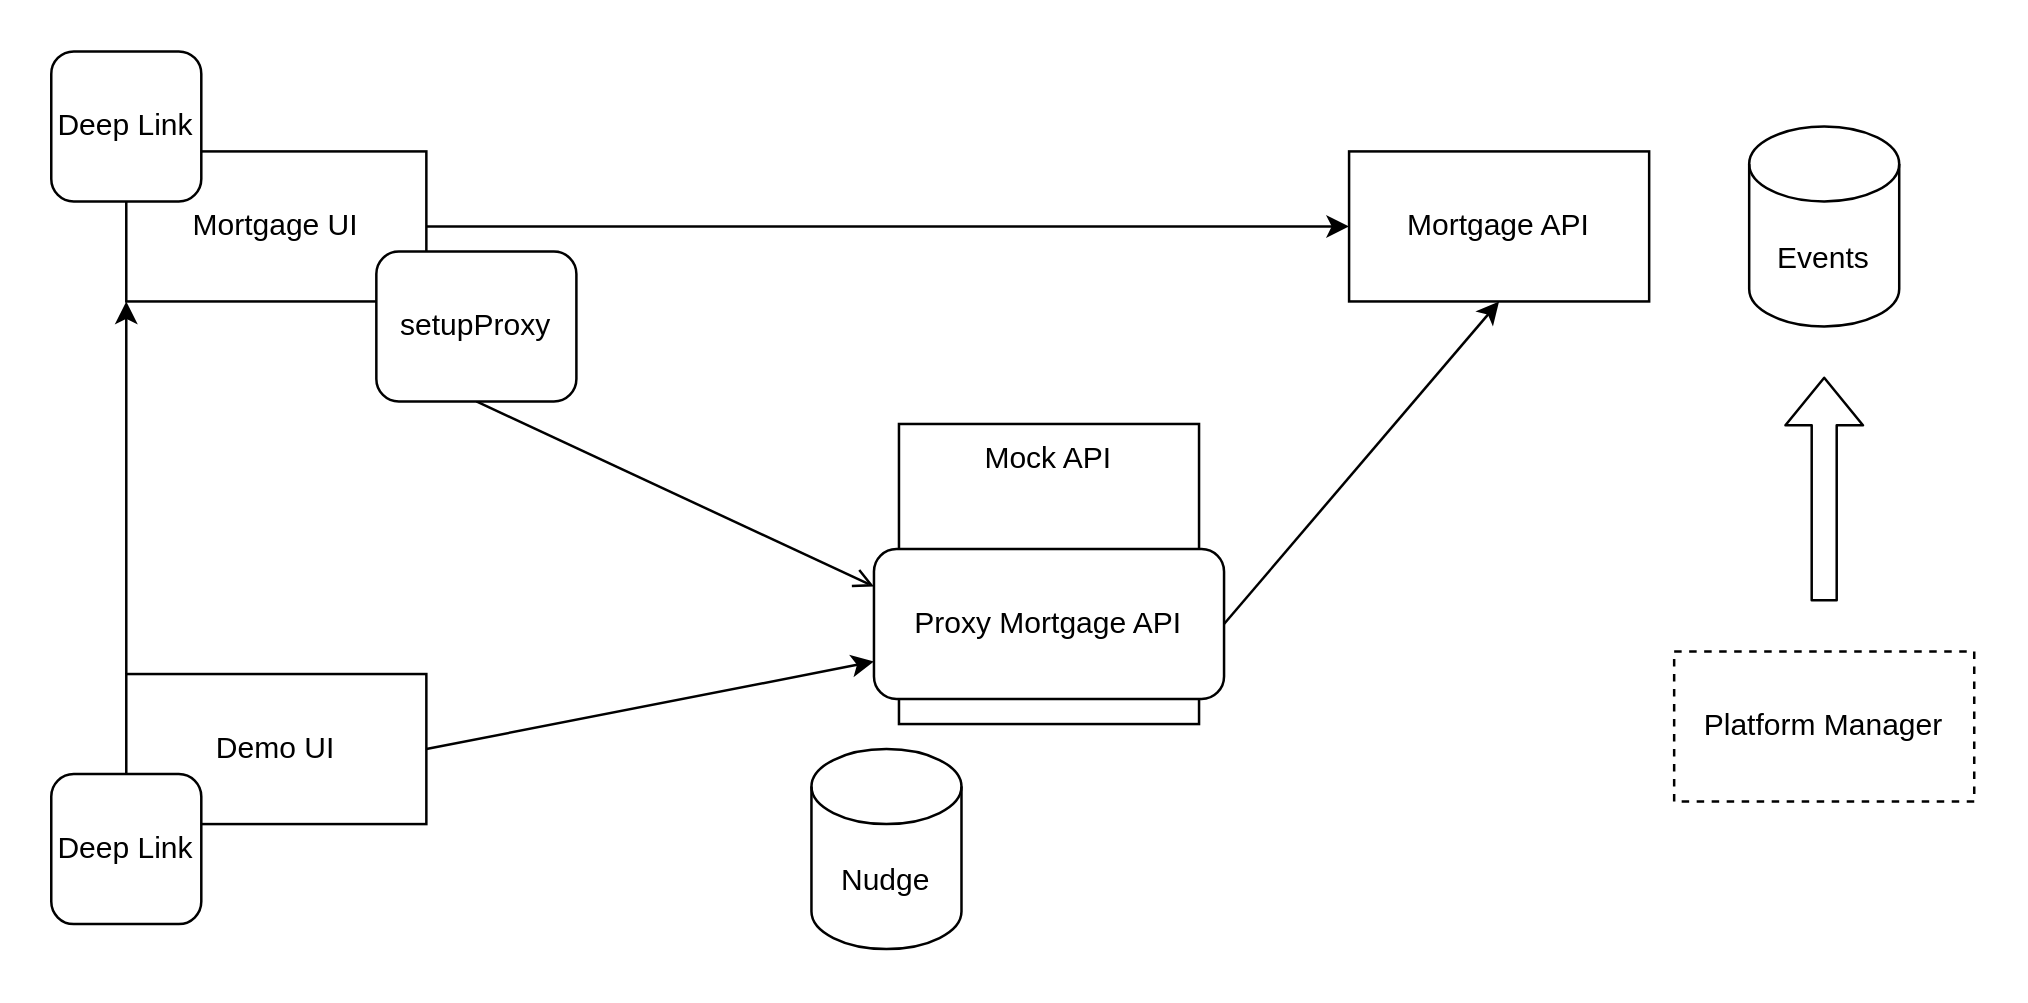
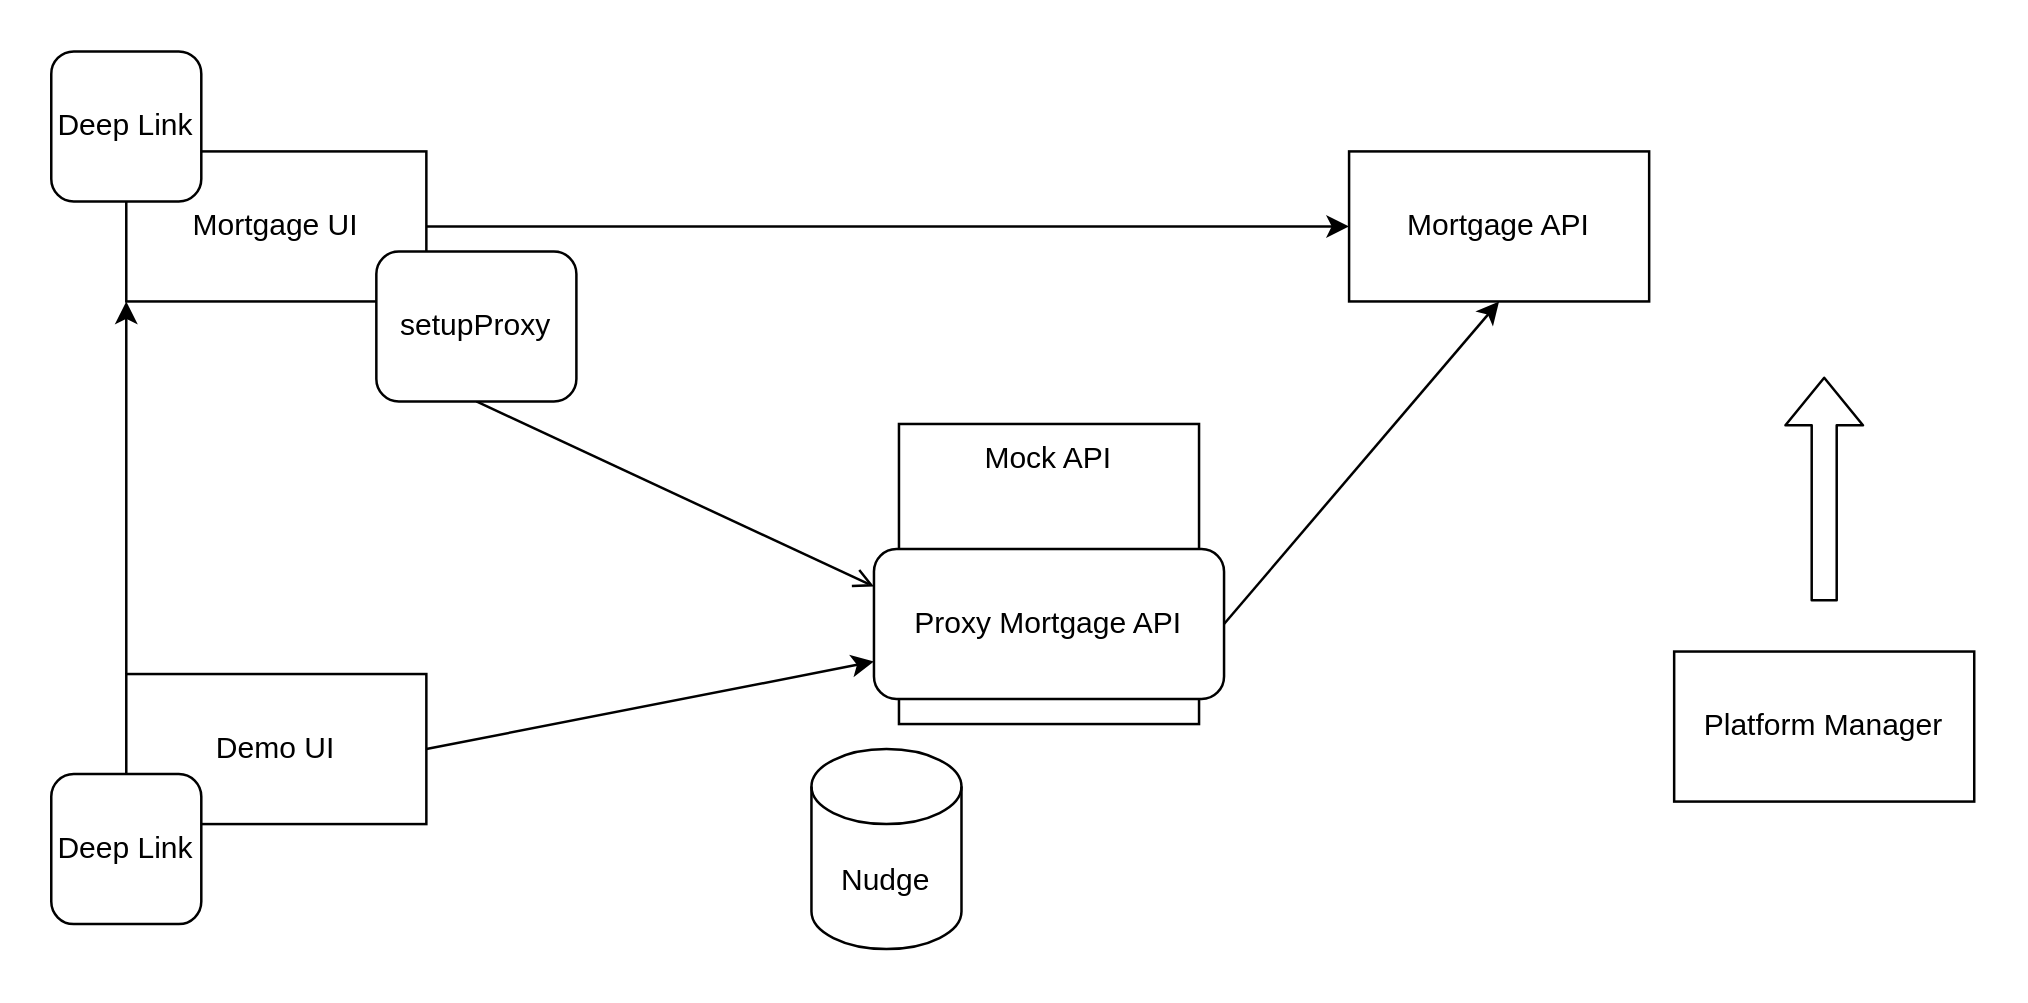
  <mxCell id="0" />
  <mxCell id="1" parent="0" />
  <mxCell id="2" value="Mortgage API" style="rounded=0;whiteSpace=wrap;html=1;" parent="1" vertex="1"><mxGeometry x="539" y="60" width="120" height="60" as="geometry" /></mxCell>
- <mxCell id="3" value="Events" style="shape=cylinder3;whiteSpace=wrap;html=1;boundedLbl=1;backgroundOutline=1;size=15;" parent="1" vertex="1"><mxGeometry x="699" y="50" width="60" height="80" as="geometry" /></mxCell>
  <mxCell id="4" value="Mortgage UI" style="rounded=0;whiteSpace=wrap;html=1;" parent="1" vertex="1"><mxGeometry x="50" y="60" width="120" height="60" as="geometry" /></mxCell>
  <mxCell id="5" value="Demo UI" style="rounded=0;whiteSpace=wrap;html=1;" parent="1" vertex="1"><mxGeometry x="50" y="269" width="120" height="60" as="geometry" /></mxCell>
  <mxCell id="6" value="Mock API" style="rounded=0;whiteSpace=wrap;html=1;verticalAlign=top;" parent="1" vertex="1"><mxGeometry x="359" y="169" width="120" height="120" as="geometry" /></mxCell>
  <mxCell id="7" value="" style="endArrow=classic;html=1;exitX=1;exitY=0.5;exitDx=0;exitDy=0;entryX=0;entryY=0.75;entryDx=0;entryDy=0;" parent="1" source="5" target="15" edge="1"><mxGeometry width="50" height="50" relative="1" as="geometry"><mxPoint x="630" y="79" as="sourcePoint" /><mxPoint x="480" y="329" as="targetPoint" /></mxGeometry></mxCell>
  <mxCell id="8" value="Nudge" style="shape=cylinder3;whiteSpace=wrap;html=1;boundedLbl=1;backgroundOutline=1;size=15;" parent="1" vertex="1"><mxGeometry x="324" y="299" width="60" height="80" as="geometry" /></mxCell>
  <mxCell id="9" value="" style="endArrow=classic;html=1;exitX=1;exitY=0.5;exitDx=0;exitDy=0;entryX=0.5;entryY=1;entryDx=0;entryDy=0;" parent="1" source="15" target="2" edge="1"><mxGeometry width="50" height="50" relative="1" as="geometry"><mxPoint x="579" y="570" as="sourcePoint" /><mxPoint x="758" y="90" as="targetPoint" /></mxGeometry></mxCell>
  <mxCell id="10" value="" style="endArrow=open;html=1;exitX=0.5;exitY=1;exitDx=0;exitDy=0;entryX=0;entryY=0.25;entryDx=0;entryDy=0;" parent="1" source="16" target="15" edge="1"><mxGeometry width="50" height="50" relative="1" as="geometry"><mxPoint x="630" y="390" as="sourcePoint" /><mxPoint x="410" y="545" as="targetPoint" /></mxGeometry></mxCell>
  <mxCell id="11" value="" style="endArrow=classic;html=1;entryX=0;entryY=0.5;entryDx=0;entryDy=0;exitX=1;exitY=0.5;exitDx=0;exitDy=0;" parent="1" source="4" target="2" edge="1"><mxGeometry width="50" height="50" relative="1" as="geometry"><mxPoint x="170" y="120" as="sourcePoint" /><mxPoint x="680" y="340" as="targetPoint" /></mxGeometry></mxCell>
  <mxCell id="12" value="" style="endArrow=classic;html=1;exitX=0;exitY=0;exitDx=0;exitDy=0;entryX=0;entryY=1;entryDx=0;entryDy=0;" parent="1" source="5" target="4" edge="1"><mxGeometry width="50" height="50" relative="1" as="geometry"><mxPoint x="630" y="380" as="sourcePoint" /><mxPoint x="680" y="330" as="targetPoint" /></mxGeometry></mxCell>
  <mxCell id="13" value="Deep Link" style="rounded=1;whiteSpace=wrap;html=1;" parent="1" vertex="1"><mxGeometry x="20" y="309" width="60" height="60" as="geometry" /></mxCell>
  <mxCell id="14" value="Deep Link" style="rounded=1;whiteSpace=wrap;html=1;" parent="1" vertex="1"><mxGeometry x="20" y="20" width="60" height="60" as="geometry" /></mxCell>
  <mxCell id="15" value="Proxy Mortgage API" style="rounded=1;whiteSpace=wrap;html=1;" parent="1" vertex="1"><mxGeometry x="349" y="219" width="140" height="60" as="geometry" /></mxCell>
  <mxCell id="16" value="setupProxy" style="rounded=1;whiteSpace=wrap;html=1;" parent="1" vertex="1"><mxGeometry x="150" y="100" width="80" height="60" as="geometry" /></mxCell>
- <mxCell id="17" value="Platform Manager" style="rounded=0;whiteSpace=wrap;html=1;dashed=1;" parent="1" vertex="1"><mxGeometry x="669" y="260" width="120" height="60" as="geometry" /></mxCell>
+ <mxCell id="17" value="Platform Manager" style="rounded=0;whiteSpace=wrap;html=1;" parent="1" vertex="1"><mxGeometry x="669" y="260" width="120" height="60" as="geometry" /></mxCell>
  <mxCell id="18" value="" style="shape=flexArrow;endArrow=classic;html=1;" parent="1" edge="1"><mxGeometry width="50" height="50" relative="1" as="geometry"><mxPoint x="729" y="240" as="sourcePoint" /><mxPoint x="729" y="150" as="targetPoint" /></mxGeometry></mxCell>
